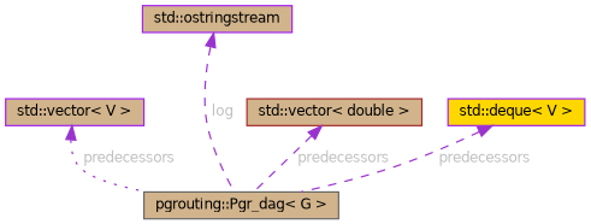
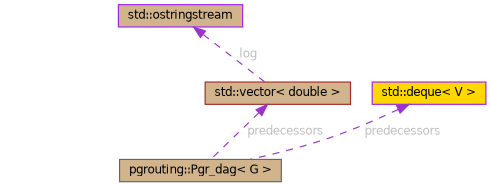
  digraph {
    node [color=purple fillcolor=tan fontname=Helvetica fontsize=10 shape=box style=filled]
    edge [color=darkorchid3 dir=back fontcolor=grey fontname=Helvetica fontsize=10 labelfontname=Helvetica labelfontsize=10 style=dashed]
    n1 [color=gray40 fontcolor=black height=0.2 label="pgrouting::Pgr_dag\< G \>" width=0.4]
-   n2 [height=0.2 label="std::vector\< V \>" width=0.4]
    n3 [color=brown height=0.2 label="std::vector\< double \>" width=0.4]
    n4 [fillcolor=gold height=0.2 label="std::deque\< V \>" width=0.4]
    n5 [height=0.2 label="std::ostringstream" width=0.4]
-   n2 -> n1 [label=" predecessors" style=dotted]
    n3 -> n1 [label=" predecessors"]
    n4 -> n1 [label=" predecessors"]
-   n5 -> n1 [label=" log"]
+   n5 -> n3 [label=" log"]
  }
